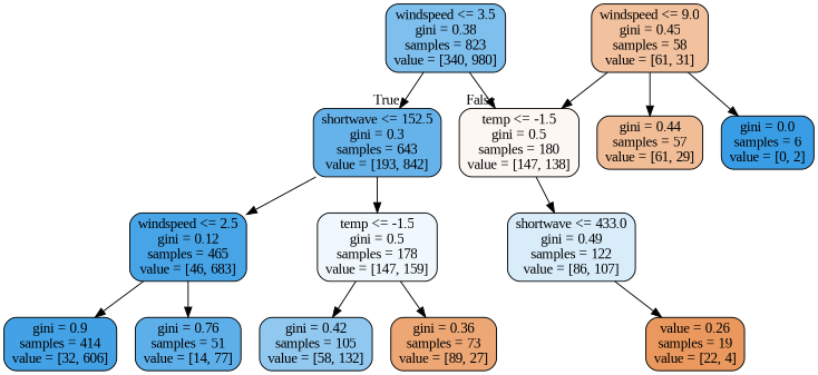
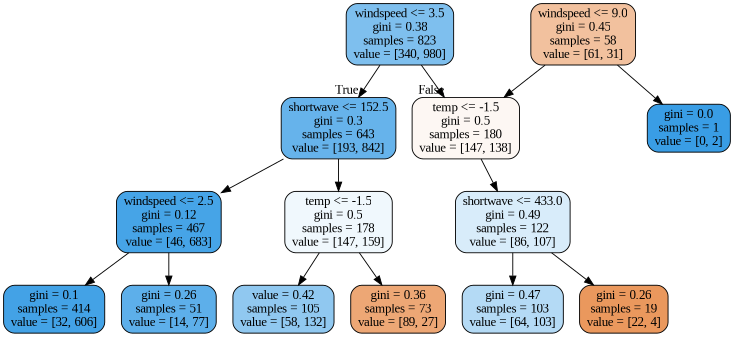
  digraph {
    fontname="Liberation Serif"
    node [color=black fontname="Liberation Serif" shape=box style="filled, rounded"]
    edge [fontname="Liberation Serif"]
    n1 [fillcolor="#7ebfee" label="windspeed <= 3.5\ngini = 0.38\nsamples = 823\nvalue = [340, 980]"]
    n2 [fillcolor="#66b3eb" label="shortwave <= 152.5\ngini = 0.3\nsamples = 643\nvalue = [193, 842]"]
    n3 [fillcolor="#fdf7f3" label="temp <= -1.5\ngini = 0.5\nsamples = 180\nvalue = [147, 138]"]
-   n4 [fillcolor="#46a4e7" label="windspeed <= 2.5\ngini = 0.12\nsamples = 465\nvalue = [46, 683]"]
+   n4 [fillcolor="#46a4e7" label="windspeed <= 2.5\ngini = 0.12\nsamples = 467\nvalue = [46, 683]"]
    n5 [fillcolor="#f0f8fd" label="temp <= -1.5\ngini = 0.5\nsamples = 178\nvalue = [147, 159]"]
    n6 [fillcolor="#d8ecfa" label="shortwave <= 433.0\ngini = 0.49\nsamples = 122\nvalue = [86, 107]"]
-   n7 [fillcolor="#43a2e6" label="gini = 0.9\nsamples = 414\nvalue = [32, 606]"]
-   n8 [fillcolor="#5dafea" label="gini = 0.76\nsamples = 51\nvalue = [14, 77]"]
-   n9 [fillcolor="#90c8f0" label="gini = 0.42\nsamples = 105\nvalue = [58, 132]"]
+   n7 [fillcolor="#43a2e6" label="gini = 0.1\nsamples = 414\nvalue = [32, 606]"]
+   n8 [fillcolor="#5dafea" label="gini = 0.26\nsamples = 51\nvalue = [14, 77]"]
+   n9 [fillcolor="#90c8f0" label="value = 0.42\nsamples = 105\nvalue = [58, 132]"]
    n10 [fillcolor="#eda775" label="gini = 0.36\nsamples = 73\nvalue = [89, 27]"]
-   n12 [fillcolor="#ea985d" label="value = 0.26\nsamples = 19\nvalue = [22, 4]"]
+   n11 [fillcolor="#b4daf5" label="gini = 0.47\nsamples = 103\nvalue = [64, 103]"]
+   n12 [fillcolor="#ea985d" label="gini = 0.26\nsamples = 19\nvalue = [22, 4]"]
    n13 [fillcolor="#f2c19e" label="windspeed <= 9.0\ngini = 0.45\nsamples = 58\nvalue = [61, 31]"]
-   n14 [fillcolor="#f1bd97" label="gini = 0.44\nsamples = 57\nvalue = [61, 29]"]
-   n15 [fillcolor="#399de5" label="gini = 0.0\nsamples = 6\nvalue = [0, 2]"]
+   n15 [fillcolor="#399de5" label="gini = 0.0\nsamples = 1\nvalue = [0, 2]"]
    n1 -> n2 [headlabel=True labelangle=45 labeldistance=2.5]
    n1 -> n3 [headlabel=False labelangle=-45 labeldistance=2.5]
    n2 -> n4
    n2 -> n5
    n3 -> n6
    n4 -> n7
    n4 -> n8
    n5 -> n9
    n5 -> n10
+   n6 -> n11
    n6 -> n12
    n13 -> n3
-   n13 -> n14
    n13 -> n15
  }
